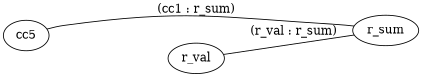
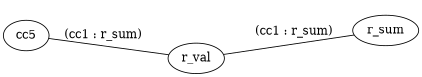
  graph {
    rankdir=LR
    n1 [label=r_sum]
    n2 [label=cc5]
    n3 [label=r_val]
-   n2 -- n1 [label="(cc1 : r_sum)"]
-   n3 -- n1 [label="(r_val : r_sum)"]
+   n2 -- n3 [label="(cc1 : r_sum)"]
+   n3 -- n1 [label="(cc1 : r_sum)"]
  }
